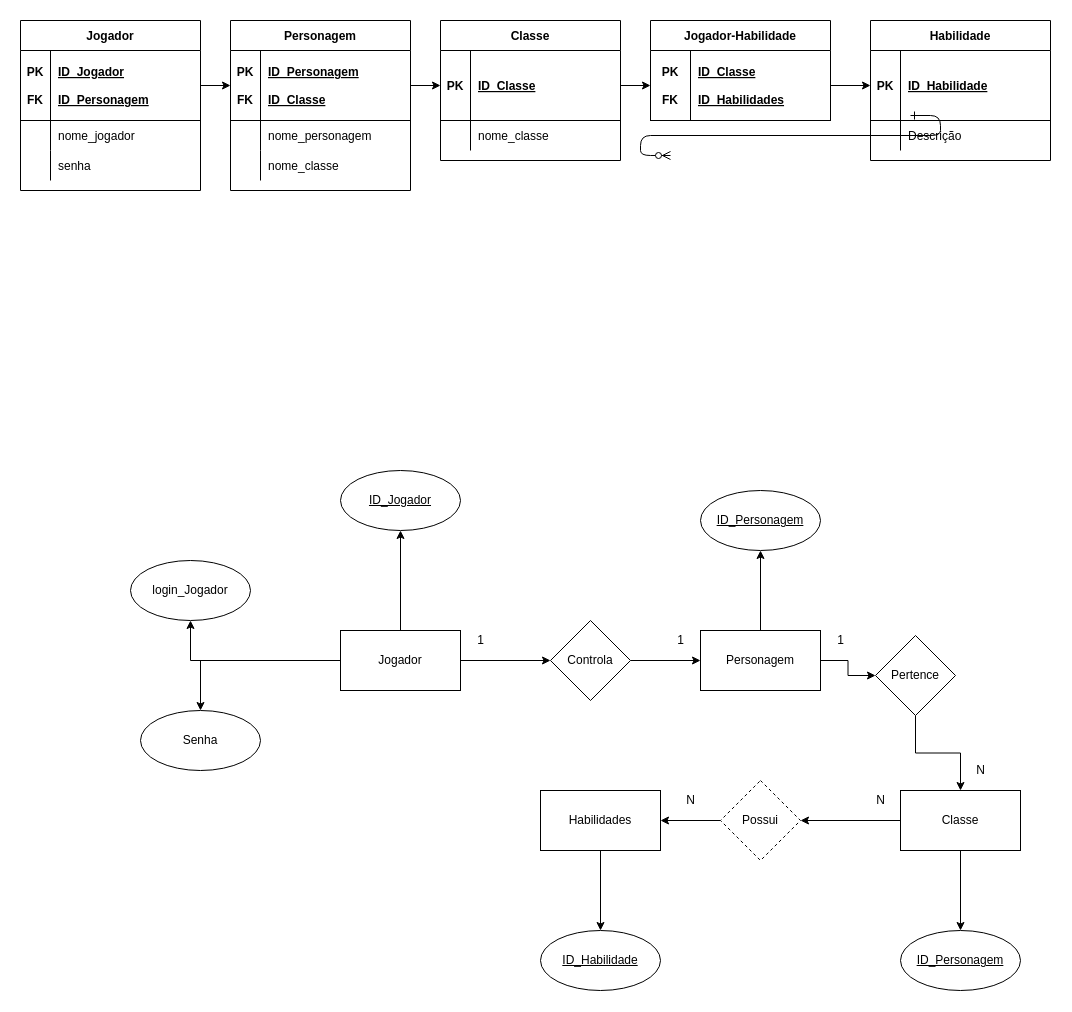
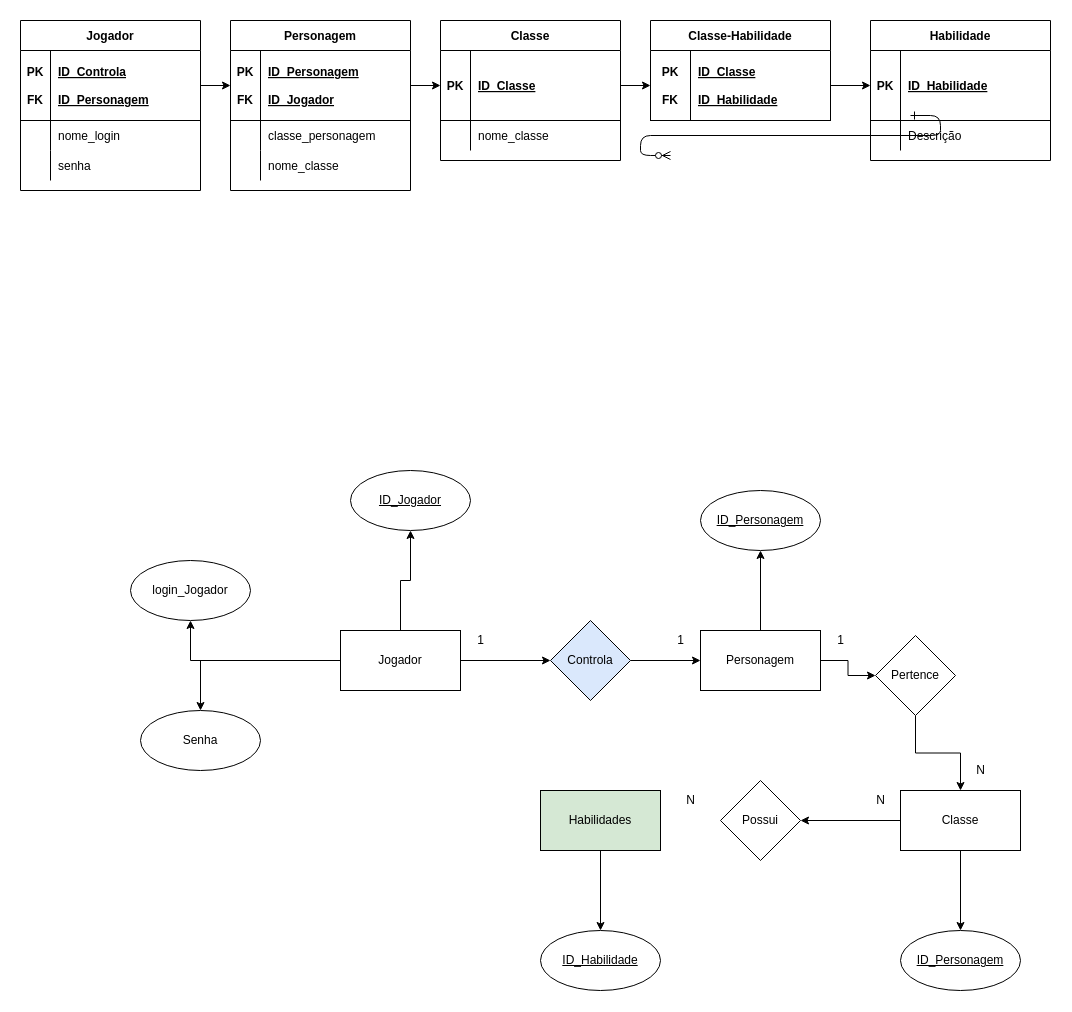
  <mxCell id="0" />
  <mxCell id="1" parent="0" />
  <mxCell id="2" value="" style="edgeStyle=entityRelationEdgeStyle;endArrow=ERzeroToMany;startArrow=ERone;endFill=1;startFill=0;" parent="1" edge="1"><mxGeometry width="100" height="100" relative="1" as="geometry"><mxPoint x="910" y="115" as="sourcePoint" /><mxPoint x="670" y="155" as="targetPoint" /></mxGeometry></mxCell>
  <mxCell id="3" value="Jogador" style="shape=table;startSize=30;container=1;collapsible=1;childLayout=tableLayout;fixedRows=1;rowLines=0;fontStyle=1;align=center;resizeLast=1;" vertex="1" parent="1"><mxGeometry x="20" y="20" width="180" height="170" as="geometry" /></mxCell>
  <mxCell id="4" value="" style="shape=tableRow;horizontal=0;startSize=0;swimlaneHead=0;swimlaneBody=0;fillColor=none;collapsible=0;dropTarget=0;points=[[0,0.5],[1,0.5]];portConstraint=eastwest;top=0;left=0;right=0;bottom=1;" vertex="1" parent="3"><mxGeometry y="30" width="180" height="70" as="geometry" /></mxCell>
  <mxCell id="5" value="PK&#10;&#10;FK" style="shape=partialRectangle;connectable=0;fillColor=none;top=0;left=0;bottom=0;right=0;fontStyle=1;overflow=hidden;startSize=30;" vertex="1" parent="4"><mxGeometry width="30" height="70" as="geometry"><mxRectangle width="30" height="70" as="alternateBounds" /></mxGeometry></mxCell>
- <mxCell id="6" value="ID_Jogador&#10;&#10;ID_Personagem" style="shape=partialRectangle;connectable=0;fillColor=none;top=0;left=0;bottom=0;right=0;align=left;spacingLeft=6;fontStyle=5;overflow=hidden;startSize=30;" vertex="1" parent="4"><mxGeometry x="30" width="150" height="70" as="geometry"><mxRectangle width="150" height="70" as="alternateBounds" /></mxGeometry></mxCell>
+ <mxCell id="6" value="ID_Controla&#10;&#10;ID_Personagem" style="shape=partialRectangle;connectable=0;fillColor=none;top=0;left=0;bottom=0;right=0;align=left;spacingLeft=6;fontStyle=5;overflow=hidden;startSize=30;" vertex="1" parent="4"><mxGeometry x="30" width="150" height="70" as="geometry"><mxRectangle width="150" height="70" as="alternateBounds" /></mxGeometry></mxCell>
  <mxCell id="7" value="" style="shape=tableRow;horizontal=0;startSize=0;swimlaneHead=0;swimlaneBody=0;fillColor=none;collapsible=0;dropTarget=0;points=[[0,0.5],[1,0.5]];portConstraint=eastwest;top=0;left=0;right=0;bottom=0;" vertex="1" parent="3"><mxGeometry y="100" width="180" height="30" as="geometry" /></mxCell>
  <mxCell id="8" value="" style="shape=partialRectangle;connectable=0;fillColor=none;top=0;left=0;bottom=0;right=0;editable=1;overflow=hidden;startSize=30;" vertex="1" parent="7"><mxGeometry width="30" height="30" as="geometry"><mxRectangle width="30" height="30" as="alternateBounds" /></mxGeometry></mxCell>
- <mxCell id="9" value="nome_jogador" style="shape=partialRectangle;connectable=0;fillColor=none;top=0;left=0;bottom=0;right=0;align=left;spacingLeft=6;overflow=hidden;startSize=30;" vertex="1" parent="7"><mxGeometry x="30" width="150" height="30" as="geometry"><mxRectangle width="150" height="30" as="alternateBounds" /></mxGeometry></mxCell>
+ <mxCell id="9" value="nome_login" style="shape=partialRectangle;connectable=0;fillColor=none;top=0;left=0;bottom=0;right=0;align=left;spacingLeft=6;overflow=hidden;startSize=30;" vertex="1" parent="7"><mxGeometry x="30" width="150" height="30" as="geometry"><mxRectangle width="150" height="30" as="alternateBounds" /></mxGeometry></mxCell>
  <mxCell id="10" value="" style="shape=tableRow;horizontal=0;startSize=0;swimlaneHead=0;swimlaneBody=0;fillColor=none;collapsible=0;dropTarget=0;points=[[0,0.5],[1,0.5]];portConstraint=eastwest;top=0;left=0;right=0;bottom=0;" vertex="1" parent="3"><mxGeometry y="130" width="180" height="30" as="geometry" /></mxCell>
  <mxCell id="11" value="" style="shape=partialRectangle;connectable=0;fillColor=none;top=0;left=0;bottom=0;right=0;editable=1;overflow=hidden;startSize=30;" vertex="1" parent="10"><mxGeometry width="30" height="30" as="geometry"><mxRectangle width="30" height="30" as="alternateBounds" /></mxGeometry></mxCell>
  <mxCell id="12" value="senha" style="shape=partialRectangle;connectable=0;fillColor=none;top=0;left=0;bottom=0;right=0;align=left;spacingLeft=6;overflow=hidden;startSize=30;" vertex="1" parent="10"><mxGeometry x="30" width="150" height="30" as="geometry"><mxRectangle width="150" height="30" as="alternateBounds" /></mxGeometry></mxCell>
  <mxCell id="13" value="Personagem" style="shape=table;startSize=30;container=1;collapsible=1;childLayout=tableLayout;fixedRows=1;rowLines=0;fontStyle=1;align=center;resizeLast=1;" vertex="1" parent="1"><mxGeometry x="230" y="20" width="180" height="170" as="geometry" /></mxCell>
  <mxCell id="14" value="" style="shape=tableRow;horizontal=0;startSize=0;swimlaneHead=0;swimlaneBody=0;fillColor=none;collapsible=0;dropTarget=0;points=[[0,0.5],[1,0.5]];portConstraint=eastwest;top=0;left=0;right=0;bottom=1;" vertex="1" parent="13"><mxGeometry y="30" width="180" height="70" as="geometry" /></mxCell>
  <mxCell id="15" value="PK&#10;&#10;FK" style="shape=partialRectangle;connectable=0;fillColor=none;top=0;left=0;bottom=0;right=0;fontStyle=1;overflow=hidden;startSize=30;" vertex="1" parent="14"><mxGeometry width="30" height="70" as="geometry"><mxRectangle width="30" height="70" as="alternateBounds" /></mxGeometry></mxCell>
- <mxCell id="16" value="ID_Personagem&#10;&#10;ID_Classe" style="shape=partialRectangle;connectable=0;fillColor=none;top=0;left=0;bottom=0;right=0;align=left;spacingLeft=6;fontStyle=5;overflow=hidden;startSize=30;" vertex="1" parent="14"><mxGeometry x="30" width="150" height="70" as="geometry"><mxRectangle width="150" height="70" as="alternateBounds" /></mxGeometry></mxCell>
+ <mxCell id="16" value="ID_Personagem&#10;&#10;ID_Jogador" style="shape=partialRectangle;connectable=0;fillColor=none;top=0;left=0;bottom=0;right=0;align=left;spacingLeft=6;fontStyle=5;overflow=hidden;startSize=30;" vertex="1" parent="14"><mxGeometry x="30" width="150" height="70" as="geometry"><mxRectangle width="150" height="70" as="alternateBounds" /></mxGeometry></mxCell>
  <mxCell id="17" value="" style="shape=tableRow;horizontal=0;startSize=0;swimlaneHead=0;swimlaneBody=0;fillColor=none;collapsible=0;dropTarget=0;points=[[0,0.5],[1,0.5]];portConstraint=eastwest;top=0;left=0;right=0;bottom=0;" vertex="1" parent="13"><mxGeometry y="100" width="180" height="30" as="geometry" /></mxCell>
  <mxCell id="18" value="" style="shape=partialRectangle;connectable=0;fillColor=none;top=0;left=0;bottom=0;right=0;editable=1;overflow=hidden;startSize=30;" vertex="1" parent="17"><mxGeometry width="30" height="30" as="geometry"><mxRectangle width="30" height="30" as="alternateBounds" /></mxGeometry></mxCell>
- <mxCell id="19" value="nome_personagem" style="shape=partialRectangle;connectable=0;fillColor=none;top=0;left=0;bottom=0;right=0;align=left;spacingLeft=6;overflow=hidden;startSize=30;" vertex="1" parent="17"><mxGeometry x="30" width="150" height="30" as="geometry"><mxRectangle width="150" height="30" as="alternateBounds" /></mxGeometry></mxCell>
+ <mxCell id="19" value="classe_personagem" style="shape=partialRectangle;connectable=0;fillColor=none;top=0;left=0;bottom=0;right=0;align=left;spacingLeft=6;overflow=hidden;startSize=30;" vertex="1" parent="17"><mxGeometry x="30" width="150" height="30" as="geometry"><mxRectangle width="150" height="30" as="alternateBounds" /></mxGeometry></mxCell>
  <mxCell id="20" value="" style="shape=tableRow;horizontal=0;startSize=0;swimlaneHead=0;swimlaneBody=0;fillColor=none;collapsible=0;dropTarget=0;points=[[0,0.5],[1,0.5]];portConstraint=eastwest;top=0;left=0;right=0;bottom=0;" vertex="1" parent="13"><mxGeometry y="130" width="180" height="30" as="geometry" /></mxCell>
  <mxCell id="21" value="" style="shape=partialRectangle;connectable=0;fillColor=none;top=0;left=0;bottom=0;right=0;editable=1;overflow=hidden;startSize=30;" vertex="1" parent="20"><mxGeometry width="30" height="30" as="geometry"><mxRectangle width="30" height="30" as="alternateBounds" /></mxGeometry></mxCell>
  <mxCell id="22" value="nome_classe" style="shape=partialRectangle;connectable=0;fillColor=none;top=0;left=0;bottom=0;right=0;align=left;spacingLeft=6;overflow=hidden;startSize=30;" vertex="1" parent="20"><mxGeometry x="30" width="150" height="30" as="geometry"><mxRectangle width="150" height="30" as="alternateBounds" /></mxGeometry></mxCell>
  <mxCell id="23" value="Classe" style="shape=table;startSize=30;container=1;collapsible=1;childLayout=tableLayout;fixedRows=1;rowLines=0;fontStyle=1;align=center;resizeLast=1;" vertex="1" parent="1"><mxGeometry x="440" y="20" width="180" height="140" as="geometry" /></mxCell>
  <mxCell id="24" value="" style="shape=tableRow;horizontal=0;startSize=0;swimlaneHead=0;swimlaneBody=0;fillColor=none;collapsible=0;dropTarget=0;points=[[0,0.5],[1,0.5]];portConstraint=eastwest;top=0;left=0;right=0;bottom=1;" vertex="1" parent="23"><mxGeometry y="30" width="180" height="70" as="geometry" /></mxCell>
  <mxCell id="25" value="PK" style="shape=partialRectangle;connectable=0;fillColor=none;top=0;left=0;bottom=0;right=0;fontStyle=1;overflow=hidden;startSize=30;" vertex="1" parent="24"><mxGeometry width="30" height="70" as="geometry"><mxRectangle width="30" height="70" as="alternateBounds" /></mxGeometry></mxCell>
  <mxCell id="26" value="ID_Classe" style="shape=partialRectangle;connectable=0;fillColor=none;top=0;left=0;bottom=0;right=0;align=left;spacingLeft=6;fontStyle=5;overflow=hidden;startSize=30;" vertex="1" parent="24"><mxGeometry x="30" width="150" height="70" as="geometry"><mxRectangle width="150" height="70" as="alternateBounds" /></mxGeometry></mxCell>
  <mxCell id="27" value="" style="shape=tableRow;horizontal=0;startSize=0;swimlaneHead=0;swimlaneBody=0;fillColor=none;collapsible=0;dropTarget=0;points=[[0,0.5],[1,0.5]];portConstraint=eastwest;top=0;left=0;right=0;bottom=0;" vertex="1" parent="23"><mxGeometry y="100" width="180" height="30" as="geometry" /></mxCell>
  <mxCell id="28" value="" style="shape=partialRectangle;connectable=0;fillColor=none;top=0;left=0;bottom=0;right=0;editable=1;overflow=hidden;startSize=30;" vertex="1" parent="27"><mxGeometry width="30" height="30" as="geometry"><mxRectangle width="30" height="30" as="alternateBounds" /></mxGeometry></mxCell>
  <mxCell id="29" value="nome_classe" style="shape=partialRectangle;connectable=0;fillColor=none;top=0;left=0;bottom=0;right=0;align=left;spacingLeft=6;overflow=hidden;startSize=30;" vertex="1" parent="27"><mxGeometry x="30" width="150" height="30" as="geometry"><mxRectangle width="150" height="30" as="alternateBounds" /></mxGeometry></mxCell>
- <mxCell id="30" value="Jogador-Habilidade" style="shape=table;startSize=30;container=1;collapsible=1;childLayout=tableLayout;fixedRows=1;rowLines=0;fontStyle=1;align=center;resizeLast=1;" vertex="1" parent="1"><mxGeometry x="650" y="20" width="180" height="100" as="geometry" /></mxCell>
+ <mxCell id="30" value="Classe-Habilidade" style="shape=table;startSize=30;container=1;collapsible=1;childLayout=tableLayout;fixedRows=1;rowLines=0;fontStyle=1;align=center;resizeLast=1;" vertex="1" parent="1"><mxGeometry x="650" y="20" width="180" height="100" as="geometry" /></mxCell>
  <mxCell id="31" value="" style="shape=tableRow;horizontal=0;startSize=0;swimlaneHead=0;swimlaneBody=0;fillColor=none;collapsible=0;dropTarget=0;points=[[0,0.5],[1,0.5]];portConstraint=eastwest;top=0;left=0;right=0;bottom=1;" vertex="1" parent="30"><mxGeometry y="30" width="180" height="70" as="geometry" /></mxCell>
  <mxCell id="32" value="PK&#10;&#10;FK" style="shape=partialRectangle;connectable=0;fillColor=none;top=0;left=0;bottom=0;right=0;fontStyle=1;overflow=hidden;startSize=30;" vertex="1" parent="31"><mxGeometry width="40" height="70" as="geometry"><mxRectangle width="40" height="70" as="alternateBounds" /></mxGeometry></mxCell>
- <mxCell id="33" value="ID_Classe&#10;&#10;ID_Habilidades" style="shape=partialRectangle;connectable=0;fillColor=none;top=0;left=0;bottom=0;right=0;align=left;spacingLeft=6;fontStyle=5;overflow=hidden;startSize=30;" vertex="1" parent="31"><mxGeometry x="40" width="140" height="70" as="geometry"><mxRectangle width="140" height="70" as="alternateBounds" /></mxGeometry></mxCell>
+ <mxCell id="33" value="ID_Classe&#10;&#10;ID_Habilidade" style="shape=partialRectangle;connectable=0;fillColor=none;top=0;left=0;bottom=0;right=0;align=left;spacingLeft=6;fontStyle=5;overflow=hidden;startSize=30;" vertex="1" parent="31"><mxGeometry x="40" width="140" height="70" as="geometry"><mxRectangle width="140" height="70" as="alternateBounds" /></mxGeometry></mxCell>
  <mxCell id="34" value="Habilidade" style="shape=table;startSize=30;container=1;collapsible=1;childLayout=tableLayout;fixedRows=1;rowLines=0;fontStyle=1;align=center;resizeLast=1;" vertex="1" parent="1"><mxGeometry x="870" y="20" width="180" height="140" as="geometry" /></mxCell>
  <mxCell id="35" value="" style="shape=tableRow;horizontal=0;startSize=0;swimlaneHead=0;swimlaneBody=0;fillColor=none;collapsible=0;dropTarget=0;points=[[0,0.5],[1,0.5]];portConstraint=eastwest;top=0;left=0;right=0;bottom=1;" vertex="1" parent="34"><mxGeometry y="30" width="180" height="70" as="geometry" /></mxCell>
  <mxCell id="36" value="PK" style="shape=partialRectangle;connectable=0;fillColor=none;top=0;left=0;bottom=0;right=0;fontStyle=1;overflow=hidden;startSize=30;" vertex="1" parent="35"><mxGeometry width="30" height="70" as="geometry"><mxRectangle width="30" height="70" as="alternateBounds" /></mxGeometry></mxCell>
  <mxCell id="37" value="ID_Habilidade" style="shape=partialRectangle;connectable=0;fillColor=none;top=0;left=0;bottom=0;right=0;align=left;spacingLeft=6;fontStyle=5;overflow=hidden;startSize=30;" vertex="1" parent="35"><mxGeometry x="30" width="150" height="70" as="geometry"><mxRectangle width="150" height="70" as="alternateBounds" /></mxGeometry></mxCell>
  <mxCell id="38" value="" style="shape=tableRow;horizontal=0;startSize=0;swimlaneHead=0;swimlaneBody=0;fillColor=none;collapsible=0;dropTarget=0;points=[[0,0.5],[1,0.5]];portConstraint=eastwest;top=0;left=0;right=0;bottom=0;" vertex="1" parent="34"><mxGeometry y="100" width="180" height="30" as="geometry" /></mxCell>
  <mxCell id="39" value="" style="shape=partialRectangle;connectable=0;fillColor=none;top=0;left=0;bottom=0;right=0;editable=1;overflow=hidden;startSize=30;" vertex="1" parent="38"><mxGeometry width="30" height="30" as="geometry"><mxRectangle width="30" height="30" as="alternateBounds" /></mxGeometry></mxCell>
  <mxCell id="40" value="Descrição" style="shape=partialRectangle;connectable=0;fillColor=none;top=0;left=0;bottom=0;right=0;align=left;spacingLeft=6;overflow=hidden;startSize=30;" vertex="1" parent="38"><mxGeometry x="30" width="150" height="30" as="geometry"><mxRectangle width="150" height="30" as="alternateBounds" /></mxGeometry></mxCell>
  <mxCell id="41" value="" style="edgeStyle=orthogonalEdgeStyle;rounded=0;orthogonalLoop=1;jettySize=auto;html=1;startSize=30;" edge="1" parent="1" source="45" target="47"><mxGeometry relative="1" as="geometry" /></mxCell>
  <mxCell id="42" value="" style="edgeStyle=orthogonalEdgeStyle;rounded=0;orthogonalLoop=1;jettySize=auto;html=1;startSize=30;" edge="1" parent="1" source="45" target="68"><mxGeometry relative="1" as="geometry" /></mxCell>
  <mxCell id="43" value="" style="edgeStyle=orthogonalEdgeStyle;rounded=0;orthogonalLoop=1;jettySize=auto;html=1;startSize=30;" edge="1" parent="1" source="45" target="69"><mxGeometry relative="1" as="geometry" /></mxCell>
  <mxCell id="44" value="" style="edgeStyle=orthogonalEdgeStyle;rounded=0;orthogonalLoop=1;jettySize=auto;html=1;startSize=30;" edge="1" parent="1" source="45" target="70"><mxGeometry relative="1" as="geometry" /></mxCell>
  <mxCell id="45" value="Jogador" style="rounded=0;whiteSpace=wrap;html=1;startSize=30;" vertex="1" parent="1"><mxGeometry x="340" y="630" width="120" height="60" as="geometry" /></mxCell>
  <mxCell id="46" value="" style="edgeStyle=orthogonalEdgeStyle;rounded=0;orthogonalLoop=1;jettySize=auto;html=1;startSize=30;" edge="1" parent="1" source="47" target="50"><mxGeometry relative="1" as="geometry" /></mxCell>
- <mxCell id="47" value="Controla" style="rhombus;whiteSpace=wrap;html=1;rounded=0;startSize=30;" vertex="1" parent="1"><mxGeometry x="550" y="620" width="80" height="80" as="geometry" /></mxCell>
+ <mxCell id="47" value="Controla" style="rhombus;whiteSpace=wrap;html=1;rounded=0;startSize=30;fillColor=#dae8fc;" vertex="1" parent="1"><mxGeometry x="550" y="620" width="80" height="80" as="geometry" /></mxCell>
  <mxCell id="48" value="" style="edgeStyle=orthogonalEdgeStyle;rounded=0;orthogonalLoop=1;jettySize=auto;html=1;startSize=30;" edge="1" parent="1" source="50" target="52"><mxGeometry relative="1" as="geometry" /></mxCell>
  <mxCell id="49" value="" style="edgeStyle=orthogonalEdgeStyle;rounded=0;orthogonalLoop=1;jettySize=auto;html=1;startSize=30;" edge="1" parent="1" source="50" target="71"><mxGeometry relative="1" as="geometry" /></mxCell>
  <mxCell id="50" value="Personagem" style="whiteSpace=wrap;html=1;rounded=0;startSize=30;" vertex="1" parent="1"><mxGeometry x="700" y="630" width="120" height="60" as="geometry" /></mxCell>
  <mxCell id="51" value="" style="edgeStyle=orthogonalEdgeStyle;rounded=0;orthogonalLoop=1;jettySize=auto;html=1;startSize=30;" edge="1" parent="1" source="52" target="55"><mxGeometry relative="1" as="geometry" /></mxCell>
  <mxCell id="52" value="Pertence" style="rhombus;whiteSpace=wrap;html=1;rounded=0;startSize=30;" vertex="1" parent="1"><mxGeometry x="875" y="635" width="80" height="80" as="geometry" /></mxCell>
  <mxCell id="53" value="" style="edgeStyle=orthogonalEdgeStyle;rounded=0;orthogonalLoop=1;jettySize=auto;html=1;startSize=30;" edge="1" parent="1" source="55" target="57"><mxGeometry relative="1" as="geometry" /></mxCell>
  <mxCell id="54" value="" style="edgeStyle=orthogonalEdgeStyle;rounded=0;orthogonalLoop=1;jettySize=auto;html=1;startSize=30;" edge="1" parent="1" source="55" target="72"><mxGeometry relative="1" as="geometry" /></mxCell>
  <mxCell id="55" value="Classe" style="whiteSpace=wrap;html=1;rounded=0;startSize=30;" vertex="1" parent="1"><mxGeometry x="900" y="790" width="120" height="60" as="geometry" /></mxCell>
- <mxCell id="56" value="" style="edgeStyle=orthogonalEdgeStyle;rounded=0;orthogonalLoop=1;jettySize=auto;html=1;startSize=30;" edge="1" parent="1" source="57" target="59"><mxGeometry relative="1" as="geometry" /></mxCell>
- <mxCell id="57" value="Possui" style="rhombus;whiteSpace=wrap;html=1;rounded=0;startSize=30;dashed=1;" vertex="1" parent="1"><mxGeometry x="720" y="780" width="80" height="80" as="geometry" /></mxCell>
+ <mxCell id="57" value="Possui" style="rhombus;whiteSpace=wrap;html=1;rounded=0;startSize=30;" vertex="1" parent="1"><mxGeometry x="720" y="780" width="80" height="80" as="geometry" /></mxCell>
  <mxCell id="58" value="" style="edgeStyle=orthogonalEdgeStyle;rounded=0;orthogonalLoop=1;jettySize=auto;html=1;startSize=30;" edge="1" parent="1" source="59" target="73"><mxGeometry relative="1" as="geometry" /></mxCell>
- <mxCell id="59" value="Habilidades" style="whiteSpace=wrap;html=1;rounded=0;startSize=30;" vertex="1" parent="1"><mxGeometry x="540" y="790" width="120" height="60" as="geometry" /></mxCell>
+ <mxCell id="59" value="Habilidades" style="whiteSpace=wrap;html=1;rounded=0;startSize=30;fillColor=#d5e8d4;" vertex="1" parent="1"><mxGeometry x="540" y="790" width="120" height="60" as="geometry" /></mxCell>
  <mxCell id="60" value="N" style="text;html=1;align=center;verticalAlign=middle;resizable=0;points=[];autosize=1;strokeColor=none;fillColor=none;" vertex="1" parent="1"><mxGeometry x="870" y="790" width="20" height="20" as="geometry" /></mxCell>
  <mxCell id="61" value="N" style="text;html=1;align=center;verticalAlign=middle;resizable=0;points=[];autosize=1;strokeColor=none;fillColor=none;" vertex="1" parent="1"><mxGeometry x="680" y="790" width="20" height="20" as="geometry" /></mxCell>
  <mxCell id="62" value="N" style="text;html=1;align=center;verticalAlign=middle;resizable=0;points=[];autosize=1;strokeColor=none;fillColor=none;" vertex="1" parent="1"><mxGeometry x="970" y="760" width="20" height="20" as="geometry" /></mxCell>
  <mxCell id="63" value="1" style="text;html=1;align=center;verticalAlign=middle;resizable=0;points=[];autosize=1;strokeColor=none;fillColor=none;" vertex="1" parent="1"><mxGeometry x="830" y="630" width="20" height="20" as="geometry" /></mxCell>
  <mxCell id="64" value="1" style="text;html=1;align=center;verticalAlign=middle;resizable=0;points=[];autosize=1;strokeColor=none;fillColor=none;" vertex="1" parent="1"><mxGeometry x="470" y="630" width="20" height="20" as="geometry" /></mxCell>
  <mxCell id="65" value="1" style="text;html=1;align=center;verticalAlign=middle;resizable=0;points=[];autosize=1;strokeColor=none;fillColor=none;" vertex="1" parent="1"><mxGeometry x="670" y="630" width="20" height="20" as="geometry" /></mxCell>
  <mxCell id="66" style="edgeStyle=orthogonalEdgeStyle;rounded=0;orthogonalLoop=1;jettySize=auto;html=1;exitX=1;exitY=0.5;exitDx=0;exitDy=0;entryX=0;entryY=0.5;entryDx=0;entryDy=0;startSize=30;" edge="1" parent="1" source="4" target="14"><mxGeometry relative="1" as="geometry" /></mxCell>
  <mxCell id="67" style="edgeStyle=orthogonalEdgeStyle;rounded=0;orthogonalLoop=1;jettySize=auto;html=1;exitX=1;exitY=0.5;exitDx=0;exitDy=0;entryX=0;entryY=0.5;entryDx=0;entryDy=0;startSize=30;" edge="1" parent="1" source="14" target="24"><mxGeometry relative="1" as="geometry" /></mxCell>
- <mxCell id="68" value="&lt;u&gt;ID_Jogador&lt;/u&gt;" style="ellipse;whiteSpace=wrap;html=1;rounded=0;startSize=30;" vertex="1" parent="1"><mxGeometry x="340" y="470" width="120" height="60" as="geometry" /></mxCell>
+ <mxCell id="68" value="&lt;u&gt;ID_Jogador&lt;/u&gt;" style="ellipse;whiteSpace=wrap;html=1;rounded=0;startSize=30;" vertex="1" parent="1"><mxGeometry x="350" y="470" width="120" height="60" as="geometry" /></mxCell>
  <mxCell id="69" value="login_Jogador" style="ellipse;whiteSpace=wrap;html=1;rounded=0;startSize=30;" vertex="1" parent="1"><mxGeometry x="130" y="560" width="120" height="60" as="geometry" /></mxCell>
  <mxCell id="70" value="Senha" style="ellipse;whiteSpace=wrap;html=1;rounded=0;startSize=30;" vertex="1" parent="1"><mxGeometry x="140" y="710" width="120" height="60" as="geometry" /></mxCell>
  <mxCell id="71" value="&lt;u&gt;ID_Personagem&lt;/u&gt;" style="ellipse;whiteSpace=wrap;html=1;rounded=0;startSize=30;" vertex="1" parent="1"><mxGeometry x="700" y="490" width="120" height="60" as="geometry" /></mxCell>
  <mxCell id="72" value="&lt;u&gt;ID_Personagem&lt;/u&gt;" style="ellipse;whiteSpace=wrap;html=1;rounded=0;startSize=30;" vertex="1" parent="1"><mxGeometry x="900" y="930" width="120" height="60" as="geometry" /></mxCell>
  <mxCell id="73" value="&lt;u&gt;ID_Habilidade&lt;/u&gt;" style="ellipse;whiteSpace=wrap;html=1;rounded=0;startSize=30;" vertex="1" parent="1"><mxGeometry x="540" y="930" width="120" height="60" as="geometry" /></mxCell>
  <mxCell id="74" style="edgeStyle=orthogonalEdgeStyle;rounded=0;orthogonalLoop=1;jettySize=auto;html=1;exitX=1;exitY=0.5;exitDx=0;exitDy=0;startSize=30;" edge="1" parent="1" source="31" target="35"><mxGeometry relative="1" as="geometry" /></mxCell>
  <mxCell id="75" style="edgeStyle=orthogonalEdgeStyle;rounded=0;orthogonalLoop=1;jettySize=auto;html=1;exitX=1;exitY=0.5;exitDx=0;exitDy=0;startSize=30;" edge="1" parent="1" source="24" target="31"><mxGeometry relative="1" as="geometry" /></mxCell>
